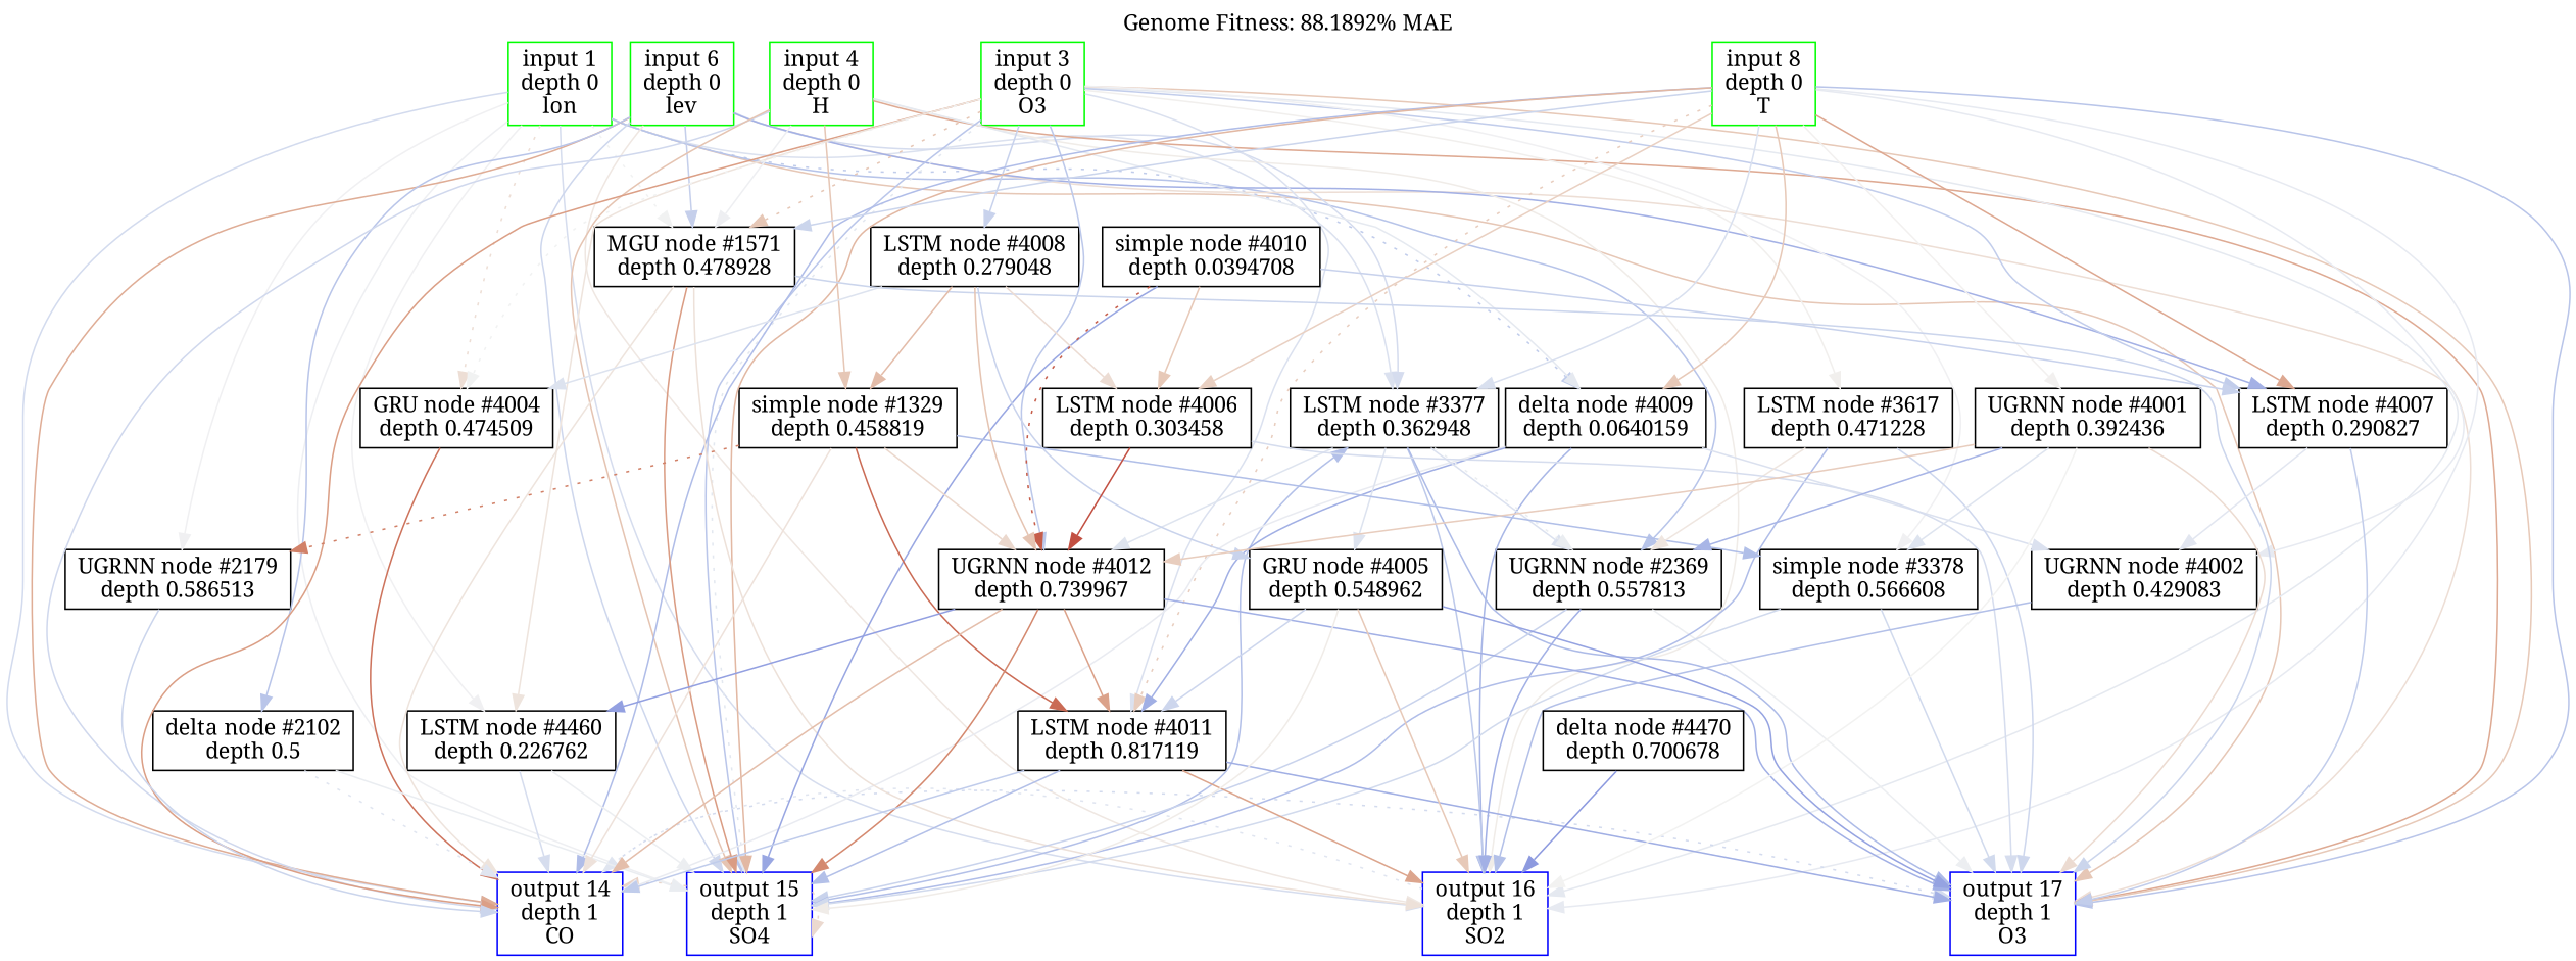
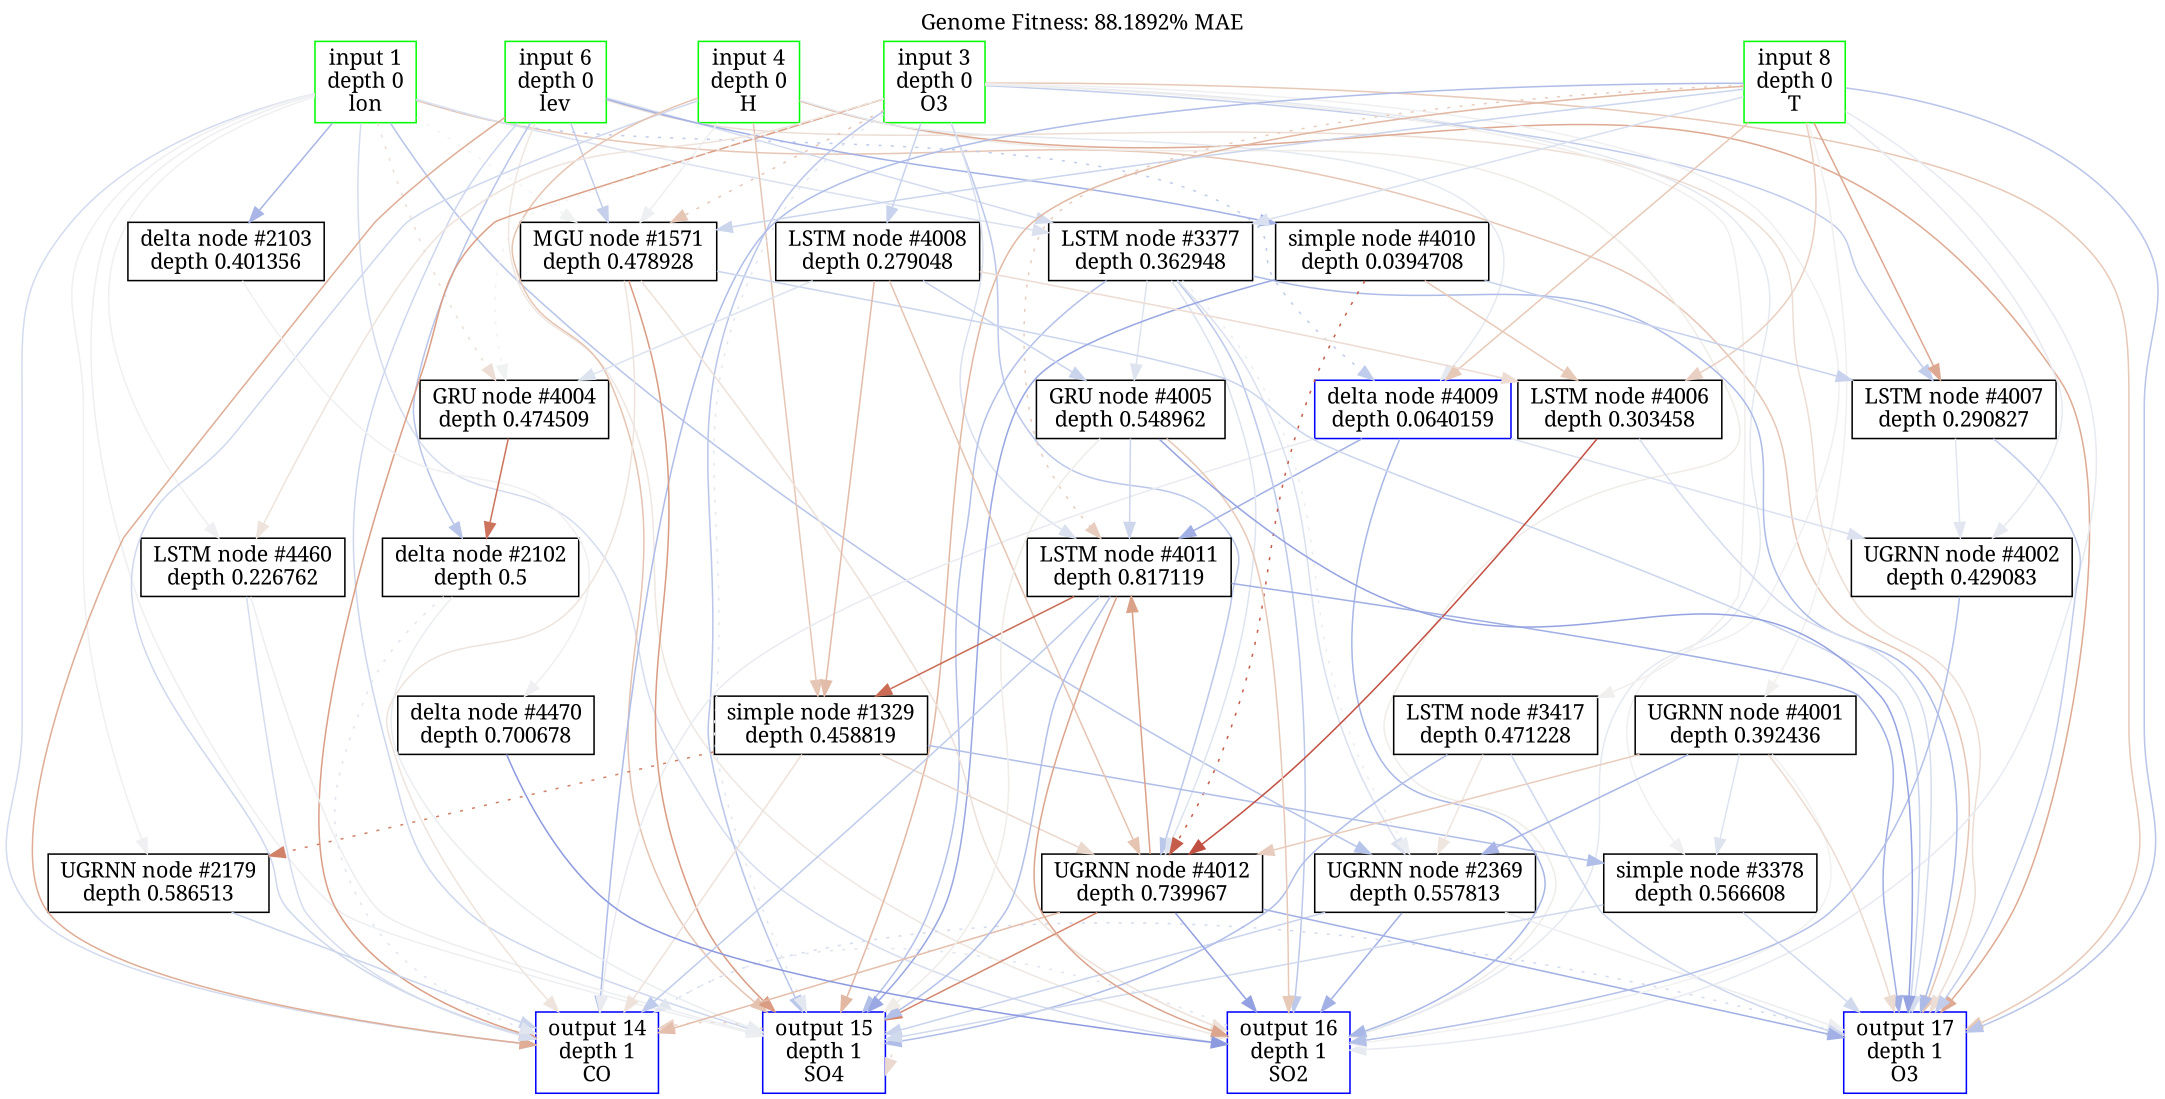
  digraph {
    fontname="Noto Serif"
    label="Genome Fitness: 88.1892% MAE"
    labelloc=t
    nodesep=0.05
    ranksep=0.9
    node [color=black fontname="Noto Serif" shape=box]
    edge [fontname="Noto Serif"]
    n1 [color=green label="input 1\ndepth 0\nlon"]
    n2 [color=green label="input 6\ndepth 0\nlev"]
    n3 [color=green label="input 4\ndepth 0\nH"]
    n4 [color=green label="input 3\ndepth 0\nO3"]
    n5 [color=green label="input 8\ndepth 0\nT"]
    n6 [color=blue label="output 14\ndepth 1\nCO"]
    n7 [color=blue label="output 15\ndepth 1\nSO4"]
    n8 [color=blue label="output 16\ndepth 1\nSO2"]
    n9 [color=blue label="output 17\ndepth 1\nO3"]
-   n10 [label="delta node #4009\ndepth 0.0640159"]
+   n10 [color=blue label="delta node #4009\ndepth 0.0640159"]
    n11 [label="LSTM node #4460\ndepth 0.226762"]
    n12 [label="LSTM node #3377\ndepth 0.362948"]
+   n13 [label="delta node #2103\ndepth 0.401356"]
    n14 [label="GRU node #4004\ndepth 0.474509"]
    n15 [label="MGU node #1571\ndepth 0.478928"]
    n16 [label="UGRNN node #2369\ndepth 0.557813"]
    n17 [label="UGRNN node #2179\ndepth 0.586513"]
    n18 [label="simple node #4010\ndepth 0.0394708"]
    n19 [label="delta node #2102\ndepth 0.5"]
    n20 [label="simple node #1329\ndepth 0.458819"]
    n21 [label="LSTM node #4008\ndepth 0.279048"]
    n22 [label="LSTM node #4007\ndepth 0.290827"]
-   n23 [label="LSTM node #3617\ndepth 0.471228"]
+   n23 [label="LSTM node #3417\ndepth 0.471228"]
    n24 [label="simple node #3378\ndepth 0.566608"]
    n25 [label="UGRNN node #4012\ndepth 0.739967"]
    n26 [label="LSTM node #4011\ndepth 0.817119"]
    n27 [label="LSTM node #4006\ndepth 0.303458"]
    n28 [label="UGRNN node #4001\ndepth 0.392436"]
    n29 [label="UGRNN node #4002\ndepth 0.429083"]
    n30 [label="GRU node #4005\ndepth 0.548962"]
    n31 [label="delta node #4470\ndepth 0.700678"]
    subgraph sub_1 {
      rank=source
      n1
      n2
      n3
      n4
      n5
    }
    subgraph sub_2 {
      rank=sink
      n6
      n7
      n8
      n9
    }
    n1 -> n2 [style=invis]
    n1 -> n6 [color="#d3dbee"]
    n1 -> n7 [color="#eeeff2"]
    n1 -> n8 [color="#d6ddee"]
    n1 -> n9 [color="#e6c7b6"]
    n1 -> n10 [color="#c0cceb" style=dotted]
    n1 -> n11 [color="#f0f0f2"]
    n1 -> n12 [color="#dbe1ef"]
+   n1 -> n13 [color="#a8b5e6"]
    n1 -> n14 [color="#edded5" style=dotted]
    n1 -> n15 [color="#f1f2f2" style=dotted]
    n1 -> n16 [color="#b7c4e9"]
    n1 -> n17 [color="#f0f0f2"]
    n2 -> n3 [style=invis]
    n2 -> n6 [color="#dfad96"]
    n2 -> n7 [color="#ced7ed"]
    n2 -> n8 [color="#efe7e2"]
    n2 -> n9 [color="#edded5"]
    n2 -> n12 [color="#d5dcee"]
    n2 -> n15 [color="#c5cfeb"]
-   n2 -> n22 [color="#a4b1e5"]
+   n2 -> n18 [color="#a4b1e5"]
    n2 -> n19 [color="#b9c5e9"]
    n3 -> n4 [style=invis]
    n3 -> n6 [color="#d0d8ed"]
    n3 -> n7 [color="#e5c4b2"]
    n3 -> n8 [color="#f0ece8"]
    n3 -> n9 [color="#deaa93"]
    n3 -> n10 [color="#e5e9f0"]
    n3 -> n15 [color="#eeeff2"]
    n3 -> n20 [color="#e6c7b6"]
    n4 -> n5 [style=invis]
    n4 -> n6 [color="#db9f86"]
    n4 -> n7 [color="#bac6ea"]
    n4 -> n7 [color="#e3e8f0" style=dotted]
    n4 -> n8 [color="#e5e9f0"]
    n4 -> n9 [color="#e7c9b8"]
    n4 -> n11 [color="#eee4dd"]
    n4 -> n14 [color="#f1f2f2" style=dotted]
    n4 -> n15 [color="#e6c7b6" style=dotted]
    n4 -> n21 [color="#c8d2ec"]
    n4 -> n22 [color="#c2cdeb"]
    n4 -> n23 [color="#f1efed"]
    n4 -> n24 [color="#f0f0f2"]
    n4 -> n25 [color="#bcc8ea"]
    n4 -> n26 [color="#dbe1ef"]
    n5 -> n6 [color="#b0bde8"]
    n5 -> n7 [color="#e2b8a3"]
    n5 -> n8 [color="#e7eaf1"]
    n5 -> n9 [color="#b9c5e9"]
    n5 -> n10 [color="#e7c9b8"]
    n5 -> n12 [color="#d9e0ef"]
    n5 -> n15 [color="#cbd5ec"]
    n5 -> n22 [color="#dda891"]
    n5 -> n26 [color="#e8cdbe" style=dotted]
    n5 -> n27 [color="#e9d0c2"]
    n5 -> n28 [color="#f2f0ef"]
    n5 -> n29 [color="#e7eaf1"]
    n6 -> n7 [style=invis]
    n6 -> n9 [color="#d3dbee" style=dotted]
    n7 -> n6 [color="#ead3c6" style=dotted]
    n7 -> n7 [color="#ebd9cf" style=dotted]
    n7 -> n8 [style=invis]
    n8 -> n6 [color="#e0e5f0" style=dotted]
    n8 -> n9 [style=invis]
    n10 -> n6 [color="#e9ebf1"]
    n10 -> n8 [color="#a9b7e6"]
    n10 -> n26 [color="#a1afe4"]
    n10 -> n29 [color="#dbe1ef"]
    n11 -> n6 [color="#d6ddee"]
    n11 -> n7 [color="#eceef1"]
-   n7 -> n12 [color="#b3c0e8"]
+   n12 -> n7 [color="#b3c0e8"]
    n12 -> n8 [color="#bdc9ea"]
    n12 -> n9 [color="#adbbe7"]
    n12 -> n16 [color="#dbe1ef"]
    n12 -> n16 [color="#eaedf1" style=dotted]
    n12 -> n25 [color="#dee4ef"]
    n12 -> n30 [color="#dde3ef"]
-   n14 -> n6 [color="#cd735c"]
+   n13 -> n31 [color="#f0f0f2"]
+   n14 -> n19 [color="#cd735c"]
    n15 -> n6 [color="#eee4dd"]
    n15 -> n7 [color="#da9c83"]
    n15 -> n8 [color="#ede1d9"]
    n15 -> n9 [color="#cbd5ec"]
    n16 -> n7 [color="#c9d3ec"]
    n16 -> n8 [color="#a2b0e5"]
    n16 -> n9 [color="#eceef1"]
    n17 -> n6 [color="#cbd5ec"]
    n18 -> n7 [color="#99a7e2"]
    n18 -> n22 [color="#c8d2ec"]
    n18 -> n25 [color="#c65d4a" style=dotted]
    n18 -> n27 [color="#e7c9b8"]
    n19 -> n6 [color="#e0e5f0" style=dotted]
    n19 -> n7 [color="#eaedf1"]
    n20 -> n6 [color="#eee2db"]
    n20 -> n17 [color="#d18168" style=dotted]
    n20 -> n24 [color="#b1bfe8"]
    n20 -> n25 [color="#ebd8cd"]
-   n20 -> n26 [color="#ca6b55"]
+   n26 -> n20 [color="#ca6b55"]
    n21 -> n14 [color="#dde3ef"]
    n21 -> n20 [color="#e3bca9"]
    n21 -> n25 [color="#e5c4b2"]
    n21 -> n27 [color="#ecdcd3"]
    n21 -> n30 [color="#c9d3ec"]
    n22 -> n9 [color="#c2cdeb"]
    n22 -> n29 [color="#e2e6f0"]
    n23 -> n7 [color="#b0bde8"]
    n23 -> n9 [color="#ced7ed"]
    n23 -> n16 [color="#efe6e0"]
    n24 -> n7 [color="#d1daed"]
    n24 -> n9 [color="#d1daed"]
    n25 -> n6 [color="#e4beab"]
    n25 -> n7 [color="#d4896f"]
-   n25 -> n11 [color="#93a0e1"]
+   n25 -> n8 [color="#93a0e1"]
    n25 -> n9 [color="#a2b0e5"]
    n25 -> n26 [color="#dba28a"]
    n26 -> n6 [color="#c0cceb"]
    n26 -> n7 [color="#b3c0e8"]
    n26 -> n8 [color="#dca58d"]
    n26 -> n9 [color="#a1afe4"]
    n27 -> n9 [color="#d6ddee"]
    n27 -> n25 [color="#c25042"]
    n28 -> n8 [color="#f2f2f1"]
    n28 -> n9 [color="#ecdbd1"]
    n28 -> n16 [color="#a8b5e6"]
    n28 -> n24 [color="#dee4ef"]
    n28 -> n25 [color="#e8cdbe"]
    n29 -> n8 [color="#b3c0e8"]
    n30 -> n7 [color="#f0ece8"]
    n30 -> n8 [color="#e7c9b8"]
    n30 -> n9 [color="#95a3e1"]
    n30 -> n26 [color="#cdd6ed"]
    n31 -> n8 [color="#8d9adf"]
  }
